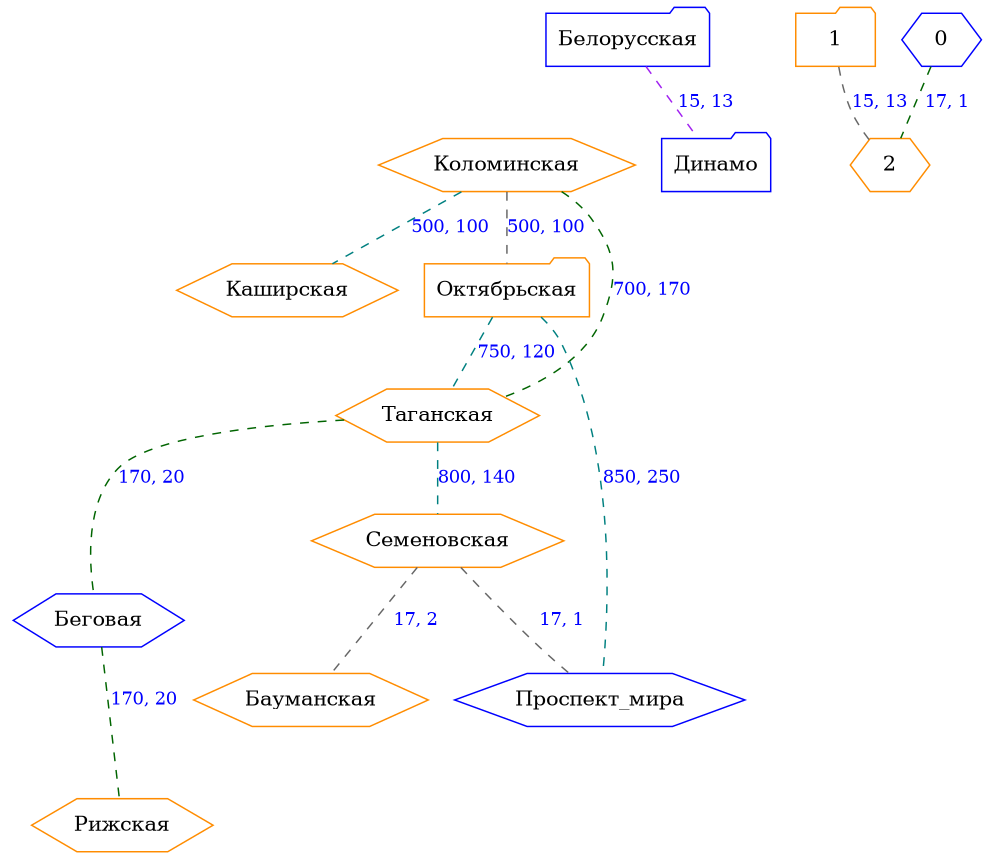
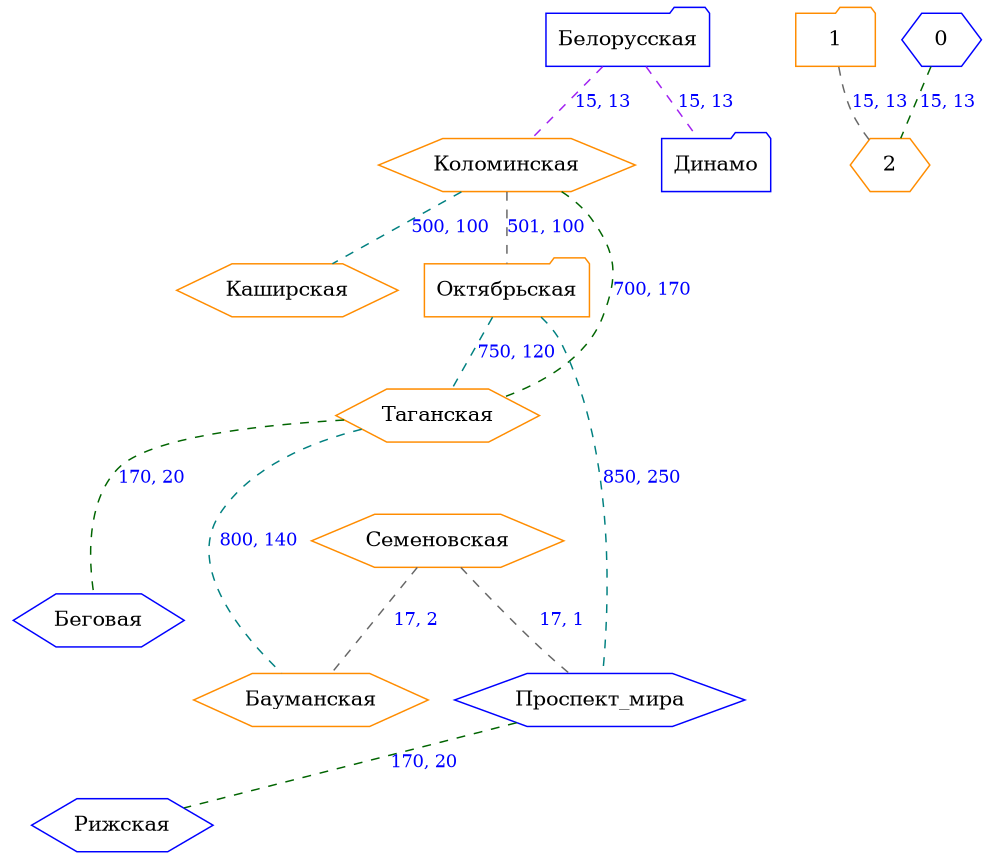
  graph {
    node [color=darkorange fontsize=14 shape=hexagon]
    edge [color=teal fontcolor=blue fontsize=12 style=dashed]
    "Коломинская"
    "Каширская"
    "Октябрьская" [shape=folder]
    "Таганская"
    "Проспект_мира" [color=blue]
    "Семеновская"
    "Беговая" [color=blue]
    "Бауманская"
-   "Рижская"
+   "Рижская" [color=blue]
    "Белорусская" [color=blue shape=folder]
    "Динамо" [color=blue shape=folder]
    1 [shape=folder]
    2
    n14 [color=blue label=0]
    "Коломинская" -- "Каширская" [label="500, 100"]
-   "Коломинская" -- "Октябрьская" [color=gray40 label="500, 100"]
+   "Коломинская" -- "Октябрьская" [color=gray40 label="501, 100"]
    "Коломинская" -- "Таганская" [color=darkgreen label="700, 170"]
    "Октябрьская" -- "Таганская" [label="750, 120"]
    "Октябрьская" -- "Проспект_мира" [label="850, 250"]
-   "Таганская" -- "Семеновская" [label="800, 140"]
+   "Таганская" -- "Бауманская" [label="800, 140"]
    "Таганская" -- "Беговая" [color=darkgreen label="170, 20"]
-   "Беговая" -- "Рижская" [color=darkgreen label="170, 20"]
+   "Проспект_мира" -- "Рижская" [color=darkgreen label="170, 20"]
    "Семеновская" -- "Проспект_мира" [color=gray40 label="17, 1"]
    "Семеновская" -- "Бауманская" [color=gray40 label="17, 2"]
+   "Белорусская" -- "Коломинская" [color=purple label="15, 13"]
    "Белорусская" -- "Динамо" [color=purple label="15, 13"]
    1 -- 2 [color=gray40 label="15, 13"]
-   n14 -- 2 [color=darkgreen label="17, 1"]
+   n14 -- 2 [color=darkgreen label="15, 13"]
  }
